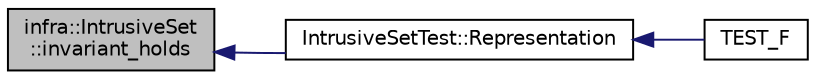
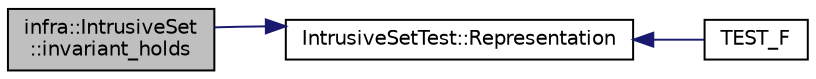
  digraph {
    rankdir=LR
    node [color=black fillcolor=white fontname=Helvetica fontsize=10 shape=record style=filled]
    edge [color=midnightblue dir=back fontname=Helvetica fontsize=10 labelfontname=Helvetica labelfontsize=10 style=solid]
    n1 [fillcolor=grey75 fontcolor=black height=0.2 label="infra::IntrusiveSet\l::invariant_holds" width=0.4]
    n2 [height=0.2 label="IntrusiveSetTest::Representation" width=0.4]
    n3 [height=0.2 label=TEST_F width=0.4]
-   n1 -> n2
+   n2 -> n1
    n2 -> n3
  }
